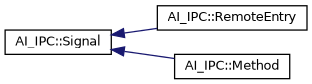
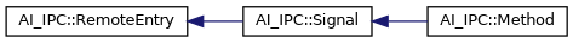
  digraph {
    rankdir=LR
    node [color=black fillcolor=white fontname=Helvetica fontsize=10 shape=record style=filled]
    edge [color=midnightblue dir=back fontname=Helvetica fontsize=10 labelfontname=Helvetica labelfontsize=10 style=solid]
    n1 [height=0.2 label="AI_IPC::RemoteEntry" width=0.4]
    n2 [height=0.2 label="AI_IPC::Signal" width=0.4]
    n3 [height=0.2 label="AI_IPC::Method" width=0.4]
-   n2 -> n1
+   n1 -> n2
    n2 -> n3
  }
